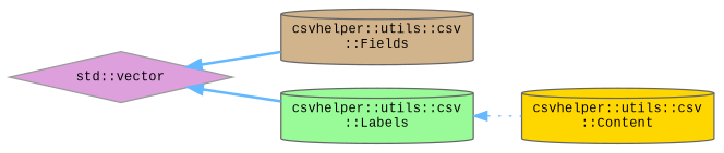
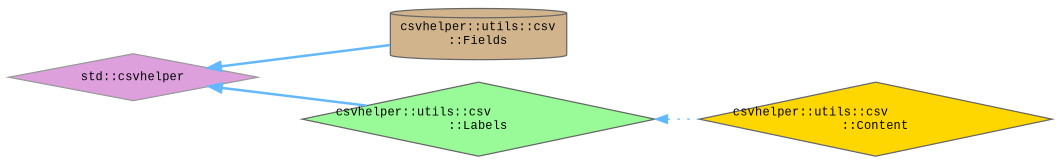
  digraph {
    fontname="Liberation Mono"
    rankdir=LR
    node [color=grey40 fontname="Liberation Mono" fontsize=10 shape=diamond style=filled]
    edge [color=steelblue1 dir=back fontname="Liberation Mono" fontsize=10 labelfontname=Helvetica labelfontsize=10 style=bold]
-   n1 [color=grey60 fillcolor=plum height=0.2 label="std::vector" width=0.4]
+   n1 [color=grey60 fillcolor=plum height=0.2 label="std::csvhelper" width=0.4]
    n2 [fillcolor=tan height=0.2 label="csvhelper::utils::csv\l::Fields" shape=cylinder width=0.4]
-   n3 [fillcolor=palegreen height=0.2 label="csvhelper::utils::csv\l::Labels" shape=cylinder width=0.4]
-   n4 [fillcolor=gold height=0.2 label="csvhelper::utils::csv\l::Content" shape=cylinder width=0.4]
+   n3 [fillcolor=palegreen height=0.2 label="csvhelper::utils::csv\l::Labels" width=0.4]
+   n4 [fillcolor=gold height=0.2 label="csvhelper::utils::csv\l::Content" width=0.4]
    n1 -> n2
    n1 -> n3
    n3 -> n4 [style=dotted]
  }
